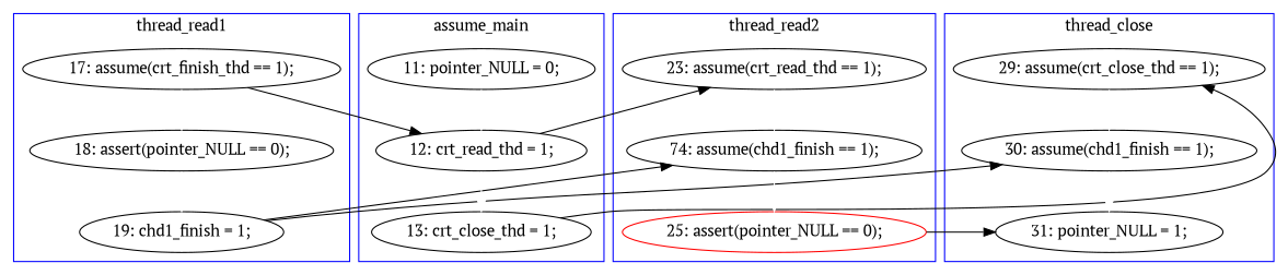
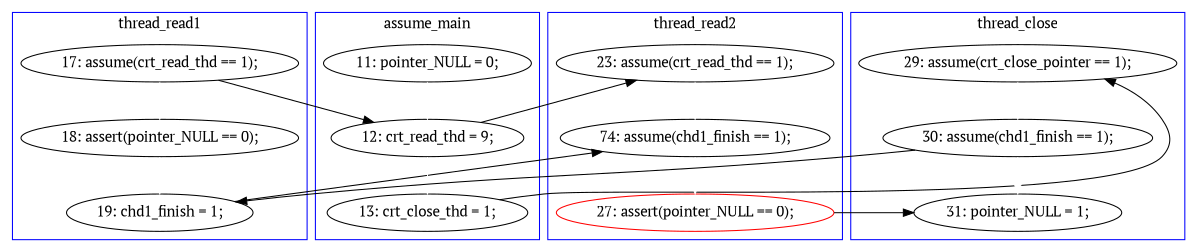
  digraph {
    fontname="PT Serif"
    node [fontname="PT Serif"]
    edge [color=white fontname="PT Serif" style=solid]
-   n1 [label="17: assume(crt_finish_thd == 1);"]
+   n1 [label="17: assume(crt_read_thd == 1);"]
    n2 [label="18: assert(pointer_NULL == 0);"]
    n3 [label="19: chd1_finish = 1;"]
-   n4 [label="12: crt_read_thd = 1;"]
+   n4 [label="12: crt_read_thd = 9;"]
    n5 [label="13: crt_close_thd = 1;"]
    n6 [label="11: pointer_NULL = 0;"]
    n7 [label="74: assume(chd1_finish == 1);"]
-   n8 [color=red label="25: assert(pointer_NULL == 0);"]
+   n8 [color=red label="27: assert(pointer_NULL == 0);"]
    n9 [label="23: assume(crt_read_thd == 1);"]
-   n10 [label="29: assume(crt_close_thd == 1);"]
+   n10 [label="29: assume(crt_close_pointer == 1);"]
    n11 [label="30: assume(chd1_finish == 1);"]
    n12 [label="31: pointer_NULL = 1;"]
    subgraph cluster_1 {
      color=blue
      label=thread_read1
      n1
      n2
      n3
    }
    subgraph cluster_2 {
      color=blue
      label=assume_main
      n4
      n5
      n6
    }
    subgraph cluster_3 {
      color=blue
      label=thread_read2
      n7
      n8
      n9
    }
    subgraph cluster_4 {
      color=blue
      label=thread_close
      n10
      n11
      n12
    }
    n1 -> n2
    n1 -> n4 [color=black constraint=false]
    n2 -> n3
    n3 -> n7 [color=black constraint=false]
-   n3 -> n11 [color=black constraint=false]
+   n11 -> n3 [color=black constraint=false]
    n4 -> n5
    n4 -> n9 [color=black constraint=false]
    n5 -> n10 [color=black constraint=false]
    n6 -> n4
    n7 -> n8
    n8 -> n12 [color=black constraint=false]
    n9 -> n7
    n10 -> n11
    n11 -> n12
  }
